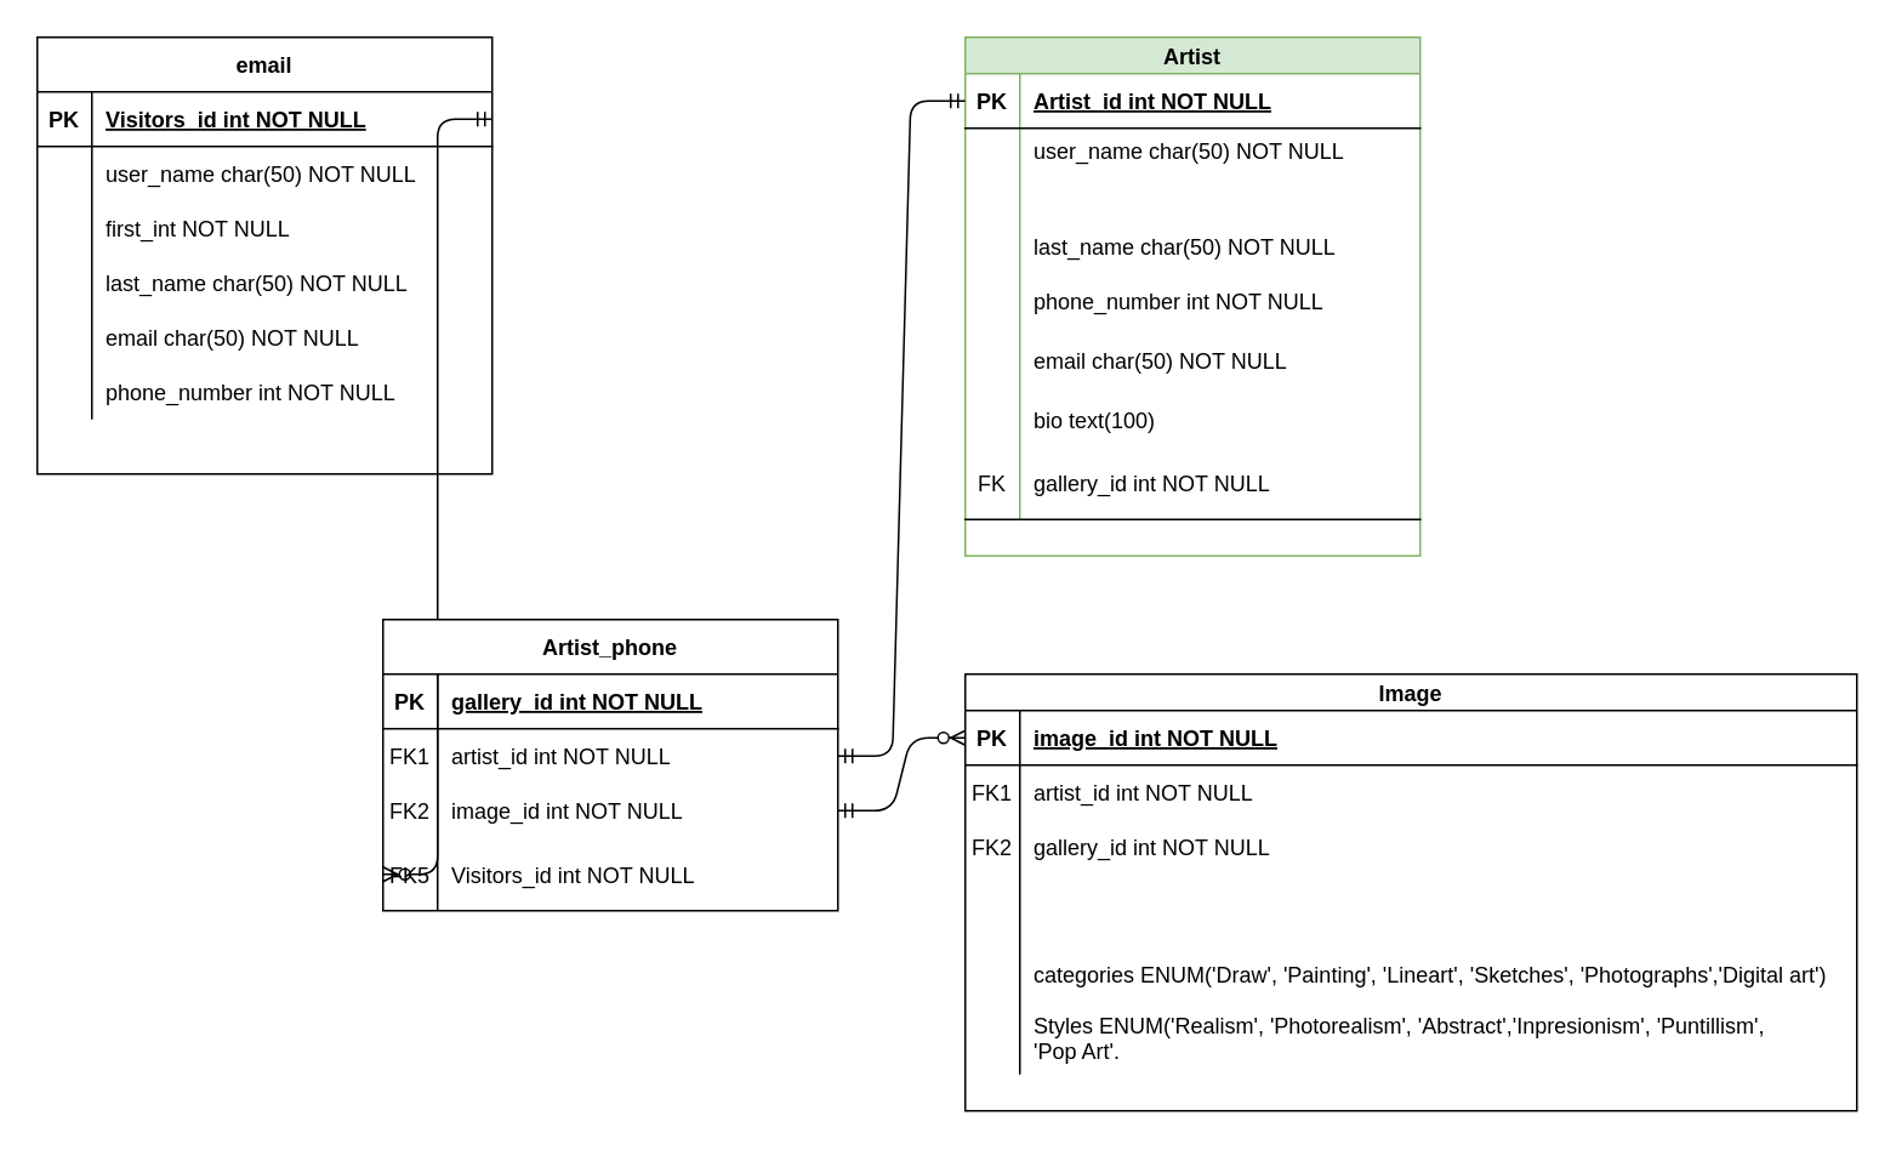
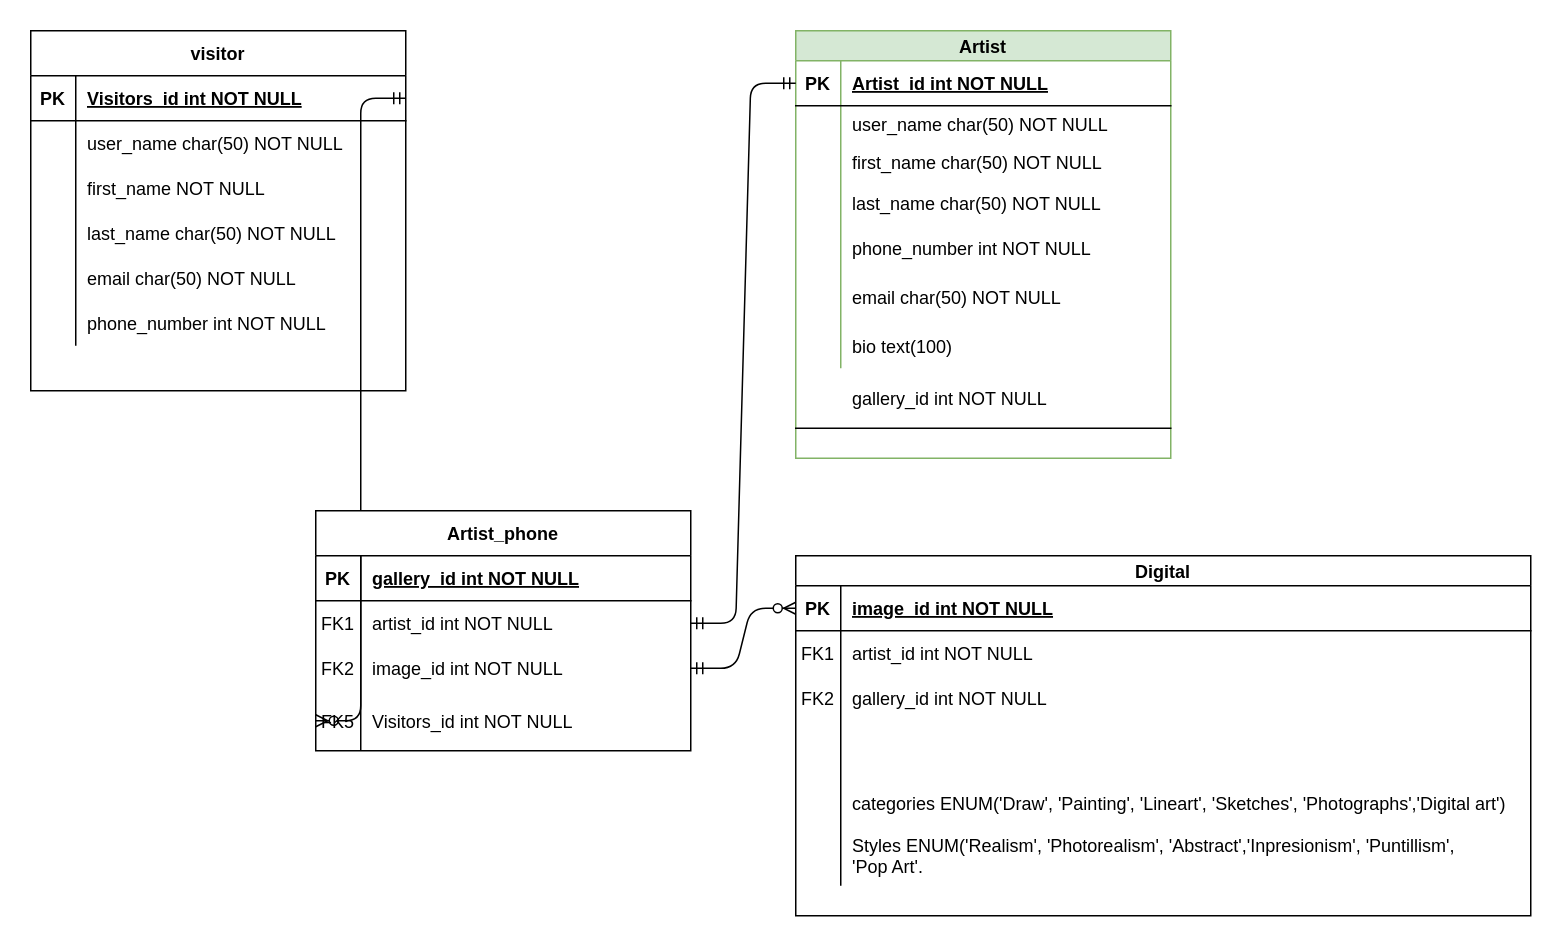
  <mxCell id="0" />
  <mxCell id="1" parent="0" />
  <mxCell id="2" value="Artist" style="shape=table;startSize=20;container=1;collapsible=1;childLayout=tableLayout;fixedRows=1;rowLines=0;fontStyle=1;align=center;resizeLast=1;fillColor=#d5e8d4;strokeColor=#82b366;" parent="1" vertex="1"><mxGeometry x="530" y="20" width="250" height="285" as="geometry" /></mxCell>
  <mxCell id="3" value="" style="shape=partialRectangle;collapsible=0;dropTarget=0;pointerEvents=0;fillColor=none;points=[[0,0.5],[1,0.5]];portConstraint=eastwest;top=0;left=0;right=0;bottom=1;" parent="2" vertex="1"><mxGeometry y="20" width="250" height="30" as="geometry" /></mxCell>
  <mxCell id="4" value="PK" style="shape=partialRectangle;overflow=hidden;connectable=0;fillColor=none;top=0;left=0;bottom=0;right=0;fontStyle=1;" parent="3" vertex="1"><mxGeometry width="30" height="30" as="geometry" /></mxCell>
  <mxCell id="5" value="Artist_id int NOT NULL " style="shape=partialRectangle;overflow=hidden;connectable=0;fillColor=none;top=0;left=0;bottom=0;right=0;align=left;spacingLeft=6;fontStyle=5;" parent="3" vertex="1"><mxGeometry x="30" width="220" height="30" as="geometry" /></mxCell>
  <mxCell id="6" value="" style="shape=partialRectangle;collapsible=0;dropTarget=0;pointerEvents=0;fillColor=none;points=[[0,0.5],[1,0.5]];portConstraint=eastwest;top=0;left=0;right=0;bottom=0;" parent="2" vertex="1"><mxGeometry y="50" width="250" height="25" as="geometry" /></mxCell>
  <mxCell id="7" value="" style="shape=partialRectangle;overflow=hidden;connectable=0;fillColor=none;top=0;left=0;bottom=0;right=0;" parent="6" vertex="1"><mxGeometry width="30" height="25" as="geometry" /></mxCell>
  <mxCell id="8" value="user_name char(50) NOT NULL" style="shape=partialRectangle;overflow=hidden;connectable=0;fillColor=none;top=0;left=0;bottom=0;right=0;align=left;spacingLeft=6;" parent="6" vertex="1"><mxGeometry x="30" width="220" height="25" as="geometry" /></mxCell>
  <mxCell id="9" value="" style="shape=partialRectangle;collapsible=0;dropTarget=0;pointerEvents=0;fillColor=none;points=[[0,0.5],[1,0.5]];portConstraint=eastwest;top=0;left=0;right=0;bottom=0;" parent="2" vertex="1"><mxGeometry y="75" width="250" height="25" as="geometry" /></mxCell>
  <mxCell id="10" value="" style="shape=partialRectangle;overflow=hidden;connectable=0;fillColor=none;top=0;left=0;bottom=0;right=0;" parent="9" vertex="1"><mxGeometry width="30" height="25" as="geometry" /></mxCell>
+ <mxCell id="11" value="first_name char(50) NOT NULL" style="shape=partialRectangle;overflow=hidden;connectable=0;fillColor=none;top=0;left=0;bottom=0;right=0;align=left;spacingLeft=6;" parent="9" vertex="1"><mxGeometry x="30" width="220" height="25" as="geometry" /></mxCell>
  <mxCell id="12" value="" style="shape=partialRectangle;collapsible=0;dropTarget=0;pointerEvents=0;fillColor=none;points=[[0,0.5],[1,0.5]];portConstraint=eastwest;top=0;left=0;right=0;bottom=0;" parent="2" vertex="1"><mxGeometry y="100" width="250" height="30" as="geometry" /></mxCell>
  <mxCell id="13" value="" style="shape=partialRectangle;overflow=hidden;connectable=0;fillColor=none;top=0;left=0;bottom=0;right=0;" parent="12" vertex="1"><mxGeometry width="30" height="30" as="geometry" /></mxCell>
  <mxCell id="14" value="last_name char(50) NOT NULL" style="shape=partialRectangle;overflow=hidden;connectable=0;fillColor=none;top=0;left=0;bottom=0;right=0;align=left;spacingLeft=6;" parent="12" vertex="1"><mxGeometry x="30" width="220" height="30" as="geometry" /></mxCell>
  <mxCell id="15" value="" style="shape=partialRectangle;collapsible=0;dropTarget=0;pointerEvents=0;fillColor=none;points=[[0,0.5],[1,0.5]];portConstraint=eastwest;top=0;left=0;right=0;bottom=0;" parent="2" vertex="1"><mxGeometry y="130" width="250" height="30" as="geometry" /></mxCell>
  <mxCell id="16" value="" style="shape=partialRectangle;overflow=hidden;connectable=0;fillColor=none;top=0;left=0;bottom=0;right=0;" parent="15" vertex="1"><mxGeometry width="30" height="30" as="geometry" /></mxCell>
  <mxCell id="17" value="phone_number int NOT NULL" style="shape=partialRectangle;overflow=hidden;connectable=0;fillColor=none;top=0;left=0;bottom=0;right=0;align=left;spacingLeft=6;" parent="15" vertex="1"><mxGeometry x="30" width="220" height="30" as="geometry" /></mxCell>
  <mxCell id="18" value="" style="shape=partialRectangle;collapsible=0;dropTarget=0;pointerEvents=0;fillColor=none;points=[[0,0.5],[1,0.5]];portConstraint=eastwest;top=0;left=0;right=0;bottom=0;" parent="2" vertex="1"><mxGeometry y="160" width="250" height="35" as="geometry" /></mxCell>
  <mxCell id="19" value="" style="shape=partialRectangle;overflow=hidden;connectable=0;fillColor=none;top=0;left=0;bottom=0;right=0;" parent="18" vertex="1"><mxGeometry width="30" height="35" as="geometry" /></mxCell>
  <mxCell id="20" value="email char(50) NOT NULL" style="shape=partialRectangle;overflow=hidden;connectable=0;fillColor=none;top=0;left=0;bottom=0;right=0;align=left;spacingLeft=6;" parent="18" vertex="1"><mxGeometry x="30" width="220" height="35" as="geometry" /></mxCell>
  <mxCell id="21" value="" style="shape=partialRectangle;collapsible=0;dropTarget=0;pointerEvents=0;fillColor=none;points=[[0,0.5],[1,0.5]];portConstraint=eastwest;top=0;left=0;right=0;bottom=0;" parent="2" vertex="1"><mxGeometry y="195" width="250" height="30" as="geometry" /></mxCell>
  <mxCell id="22" value="" style="shape=partialRectangle;overflow=hidden;connectable=0;fillColor=none;top=0;left=0;bottom=0;right=0;" parent="21" vertex="1"><mxGeometry width="30" height="30" as="geometry" /></mxCell>
  <mxCell id="23" value="bio text(100) " style="shape=partialRectangle;overflow=hidden;connectable=0;fillColor=none;top=0;left=0;bottom=0;right=0;align=left;spacingLeft=6;" parent="21" vertex="1"><mxGeometry x="30" width="220" height="30" as="geometry" /></mxCell>
  <mxCell id="24" value="" style="shape=partialRectangle;collapsible=0;dropTarget=0;pointerEvents=0;fillColor=none;points=[[0,0.5],[1,0.5]];portConstraint=eastwest;top=0;left=0;right=0;bottom=1;" parent="2" vertex="1"><mxGeometry y="225" width="250" height="40" as="geometry" /></mxCell>
- <mxCell id="25" value="FK" style="shape=partialRectangle;overflow=hidden;connectable=0;fillColor=none;top=0;left=0;bottom=0;right=0;fontStyle=0;" parent="24" vertex="1"><mxGeometry width="30" height="40" as="geometry" /></mxCell>
  <mxCell id="26" value="gallery_id int NOT NULL" style="shape=partialRectangle;overflow=hidden;connectable=0;fillColor=none;top=0;left=0;bottom=0;right=0;align=left;spacingLeft=6;fontStyle=0;" parent="24" vertex="1"><mxGeometry x="30" width="220" height="40" as="geometry" /></mxCell>
  <mxCell id="27" value="" style="edgeStyle=entityRelationEdgeStyle;fontSize=12;html=1;endArrow=ERmandOne;startArrow=ERmandOne;entryX=0;entryY=0.5;entryDx=0;entryDy=0;exitX=1;exitY=0.5;exitDx=0;exitDy=0;" parent="1" source="53" target="3" edge="1"><mxGeometry width="100" height="100" relative="1" as="geometry"><mxPoint x="330" y="420" as="sourcePoint" /><mxPoint x="450" y="305" as="targetPoint" /></mxGeometry></mxCell>
- <mxCell id="28" value="email" style="shape=table;startSize=30;container=1;collapsible=1;childLayout=tableLayout;fixedRows=1;rowLines=0;fontStyle=1;align=center;resizeLast=1;" parent="1" vertex="1"><mxGeometry x="20" y="20" width="250" height="240" as="geometry" /></mxCell>
+ <mxCell id="28" value="visitor" style="shape=table;startSize=30;container=1;collapsible=1;childLayout=tableLayout;fixedRows=1;rowLines=0;fontStyle=1;align=center;resizeLast=1;" parent="1" vertex="1"><mxGeometry x="20" y="20" width="250" height="240" as="geometry" /></mxCell>
  <mxCell id="29" value="" style="shape=partialRectangle;collapsible=0;dropTarget=0;pointerEvents=0;fillColor=none;points=[[0,0.5],[1,0.5]];portConstraint=eastwest;top=0;left=0;right=0;bottom=1;" parent="28" vertex="1"><mxGeometry y="30" width="250" height="30" as="geometry" /></mxCell>
  <mxCell id="30" value="PK" style="shape=partialRectangle;overflow=hidden;connectable=0;fillColor=none;top=0;left=0;bottom=0;right=0;fontStyle=1;" parent="29" vertex="1"><mxGeometry width="30" height="30" as="geometry" /></mxCell>
  <mxCell id="31" value="Visitors_id int NOT NULL " style="shape=partialRectangle;overflow=hidden;connectable=0;fillColor=none;top=0;left=0;bottom=0;right=0;align=left;spacingLeft=6;fontStyle=5;" parent="29" vertex="1"><mxGeometry x="30" width="220" height="30" as="geometry" /></mxCell>
  <mxCell id="32" value="" style="shape=partialRectangle;collapsible=0;dropTarget=0;pointerEvents=0;fillColor=none;points=[[0,0.5],[1,0.5]];portConstraint=eastwest;top=0;left=0;right=0;bottom=0;" parent="28" vertex="1"><mxGeometry y="60" width="250" height="30" as="geometry" /></mxCell>
  <mxCell id="33" value="" style="shape=partialRectangle;overflow=hidden;connectable=0;fillColor=none;top=0;left=0;bottom=0;right=0;" parent="32" vertex="1"><mxGeometry width="30" height="30" as="geometry" /></mxCell>
  <mxCell id="34" value="user_name char(50) NOT NULL" style="shape=partialRectangle;overflow=hidden;connectable=0;fillColor=none;top=0;left=0;bottom=0;right=0;align=left;spacingLeft=6;" parent="32" vertex="1"><mxGeometry x="30" width="220" height="30" as="geometry" /></mxCell>
  <mxCell id="35" value="" style="shape=partialRectangle;collapsible=0;dropTarget=0;pointerEvents=0;fillColor=none;points=[[0,0.5],[1,0.5]];portConstraint=eastwest;top=0;left=0;right=0;bottom=0;" parent="28" vertex="1"><mxGeometry y="90" width="250" height="30" as="geometry" /></mxCell>
  <mxCell id="36" value="" style="shape=partialRectangle;overflow=hidden;connectable=0;fillColor=none;top=0;left=0;bottom=0;right=0;" parent="35" vertex="1"><mxGeometry width="30" height="30" as="geometry" /></mxCell>
- <mxCell id="37" value="first_int NOT NULL" style="shape=partialRectangle;overflow=hidden;connectable=0;fillColor=none;top=0;left=0;bottom=0;right=0;align=left;spacingLeft=6;" parent="35" vertex="1"><mxGeometry x="30" width="220" height="30" as="geometry" /></mxCell>
+ <mxCell id="37" value="first_name NOT NULL" style="shape=partialRectangle;overflow=hidden;connectable=0;fillColor=none;top=0;left=0;bottom=0;right=0;align=left;spacingLeft=6;" parent="35" vertex="1"><mxGeometry x="30" width="220" height="30" as="geometry" /></mxCell>
  <mxCell id="38" value="" style="shape=partialRectangle;collapsible=0;dropTarget=0;pointerEvents=0;fillColor=none;points=[[0,0.5],[1,0.5]];portConstraint=eastwest;top=0;left=0;right=0;bottom=0;" parent="28" vertex="1"><mxGeometry y="120" width="250" height="30" as="geometry" /></mxCell>
  <mxCell id="39" value="" style="shape=partialRectangle;overflow=hidden;connectable=0;fillColor=none;top=0;left=0;bottom=0;right=0;" parent="38" vertex="1"><mxGeometry width="30" height="30" as="geometry" /></mxCell>
  <mxCell id="40" value="last_name char(50) NOT NULL" style="shape=partialRectangle;overflow=hidden;connectable=0;fillColor=none;top=0;left=0;bottom=0;right=0;align=left;spacingLeft=6;" parent="38" vertex="1"><mxGeometry x="30" width="220" height="30" as="geometry" /></mxCell>
  <mxCell id="41" value="" style="shape=partialRectangle;collapsible=0;dropTarget=0;pointerEvents=0;fillColor=none;points=[[0,0.5],[1,0.5]];portConstraint=eastwest;top=0;left=0;right=0;bottom=0;" parent="28" vertex="1"><mxGeometry y="150" width="250" height="30" as="geometry" /></mxCell>
  <mxCell id="42" value="" style="shape=partialRectangle;overflow=hidden;connectable=0;fillColor=none;top=0;left=0;bottom=0;right=0;" parent="41" vertex="1"><mxGeometry width="30" height="30" as="geometry" /></mxCell>
  <mxCell id="43" value="email char(50) NOT NULL" style="shape=partialRectangle;overflow=hidden;connectable=0;fillColor=none;top=0;left=0;bottom=0;right=0;align=left;spacingLeft=6;" parent="41" vertex="1"><mxGeometry x="30" width="220" height="30" as="geometry" /></mxCell>
  <mxCell id="44" value="" style="shape=partialRectangle;collapsible=0;dropTarget=0;pointerEvents=0;fillColor=none;points=[[0,0.5],[1,0.5]];portConstraint=eastwest;top=0;left=0;right=0;bottom=0;" parent="28" vertex="1"><mxGeometry y="180" width="250" height="30" as="geometry" /></mxCell>
  <mxCell id="45" value="" style="shape=partialRectangle;overflow=hidden;connectable=0;fillColor=none;top=0;left=0;bottom=0;right=0;" parent="44" vertex="1"><mxGeometry width="30" height="30" as="geometry" /></mxCell>
  <mxCell id="46" value="phone_number int NOT NULL" style="shape=partialRectangle;overflow=hidden;connectable=0;fillColor=none;top=0;left=0;bottom=0;right=0;align=left;spacingLeft=6;" parent="44" vertex="1"><mxGeometry x="30" width="220" height="30" as="geometry" /></mxCell>
  <mxCell id="47" value="" style="edgeStyle=entityRelationEdgeStyle;fontSize=12;html=1;endArrow=ERzeroToMany;startArrow=ERmandOne;strokeColor=#000000;entryX=0;entryY=0.5;entryDx=0;entryDy=0;exitX=1;exitY=0.5;exitDx=0;exitDy=0;" parent="1" source="56" target="63" edge="1"><mxGeometry width="100" height="100" relative="1" as="geometry"><mxPoint x="400" y="700" as="sourcePoint" /><mxPoint x="220" y="620" as="targetPoint" /></mxGeometry></mxCell>
  <mxCell id="48" value="" style="edgeStyle=entityRelationEdgeStyle;fontSize=12;html=1;endArrow=ERzeroToMany;startArrow=ERmandOne;strokeColor=#000000;entryX=0;entryY=0.5;entryDx=0;entryDy=0;exitX=1;exitY=0.5;exitDx=0;exitDy=0;" parent="1" source="29" target="59" edge="1"><mxGeometry width="100" height="100" relative="1" as="geometry"><mxPoint x="120" y="490" as="sourcePoint" /><mxPoint x="170" y="360" as="targetPoint" /></mxGeometry></mxCell>
  <mxCell id="49" value="Artist_phone" style="shape=table;startSize=30;container=1;collapsible=1;childLayout=tableLayout;fixedRows=1;rowLines=0;fontStyle=1;align=center;resizeLast=1;" parent="1" vertex="1"><mxGeometry x="210" y="340" width="250" height="160" as="geometry" /></mxCell>
  <mxCell id="50" value="" style="shape=partialRectangle;collapsible=0;dropTarget=0;pointerEvents=0;fillColor=none;points=[[0,0.5],[1,0.5]];portConstraint=eastwest;top=0;left=0;right=0;bottom=1;" parent="49" vertex="1"><mxGeometry y="30" width="250" height="30" as="geometry" /></mxCell>
  <mxCell id="51" value="PK" style="shape=partialRectangle;overflow=hidden;connectable=0;fillColor=none;top=0;left=0;bottom=0;right=0;fontStyle=1;" parent="50" vertex="1"><mxGeometry width="30" height="30" as="geometry" /></mxCell>
  <mxCell id="52" value="gallery_id int NOT NULL " style="shape=partialRectangle;overflow=hidden;connectable=0;fillColor=none;top=0;left=0;bottom=0;right=0;align=left;spacingLeft=6;fontStyle=5;" parent="50" vertex="1"><mxGeometry x="30" width="220" height="30" as="geometry" /></mxCell>
  <mxCell id="53" value="" style="shape=partialRectangle;collapsible=0;dropTarget=0;pointerEvents=0;fillColor=none;points=[[0,0.5],[1,0.5]];portConstraint=eastwest;top=0;left=0;right=0;bottom=0;" parent="49" vertex="1"><mxGeometry y="60" width="250" height="30" as="geometry" /></mxCell>
  <mxCell id="54" value="FK1" style="shape=partialRectangle;overflow=hidden;connectable=0;fillColor=none;top=0;left=0;bottom=0;right=0;" parent="53" vertex="1"><mxGeometry width="30" height="30" as="geometry" /></mxCell>
  <mxCell id="55" value="artist_id int NOT NULL" style="shape=partialRectangle;overflow=hidden;connectable=0;fillColor=none;top=0;left=0;bottom=0;right=0;align=left;spacingLeft=6;" parent="53" vertex="1"><mxGeometry x="30" width="220" height="30" as="geometry" /></mxCell>
  <mxCell id="56" value="" style="shape=partialRectangle;collapsible=0;dropTarget=0;pointerEvents=0;fillColor=none;points=[[0,0.5],[1,0.5]];portConstraint=eastwest;top=0;left=0;right=0;bottom=0;" parent="49" vertex="1"><mxGeometry y="90" width="250" height="30" as="geometry" /></mxCell>
  <mxCell id="57" value="FK2" style="shape=partialRectangle;overflow=hidden;connectable=0;fillColor=none;top=0;left=0;bottom=0;right=0;" parent="56" vertex="1"><mxGeometry width="30" height="30" as="geometry" /></mxCell>
  <mxCell id="58" value="image_id int NOT NULL" style="shape=partialRectangle;overflow=hidden;connectable=0;fillColor=none;top=0;left=0;bottom=0;right=0;align=left;spacingLeft=6;" parent="56" vertex="1"><mxGeometry x="30" width="220" height="30" as="geometry" /></mxCell>
  <mxCell id="59" value="" style="shape=partialRectangle;collapsible=0;dropTarget=0;pointerEvents=0;fillColor=none;points=[[0,0.5],[1,0.5]];portConstraint=eastwest;top=0;left=0;right=0;bottom=0;" parent="49" vertex="1"><mxGeometry y="120" width="250" height="40" as="geometry" /></mxCell>
  <mxCell id="60" value="FK5" style="shape=partialRectangle;overflow=hidden;connectable=0;fillColor=none;top=0;left=0;bottom=0;right=0;" parent="59" vertex="1"><mxGeometry width="30" height="40" as="geometry" /></mxCell>
  <mxCell id="61" value="Visitors_id int NOT NULL" style="shape=partialRectangle;overflow=hidden;connectable=0;fillColor=none;top=0;left=0;bottom=0;right=0;align=left;spacingLeft=6;" parent="59" vertex="1"><mxGeometry x="30" width="220" height="40" as="geometry" /></mxCell>
- <mxCell id="62" value="Image" style="shape=table;startSize=20;container=1;collapsible=1;childLayout=tableLayout;fixedRows=1;rowLines=0;fontStyle=1;align=center;resizeLast=1;" parent="1" vertex="1"><mxGeometry x="530" y="370" width="490" height="240" as="geometry" /></mxCell>
+ <mxCell id="62" value="Digital" style="shape=table;startSize=20;container=1;collapsible=1;childLayout=tableLayout;fixedRows=1;rowLines=0;fontStyle=1;align=center;resizeLast=1;" parent="1" vertex="1"><mxGeometry x="530" y="370" width="490" height="240" as="geometry" /></mxCell>
  <mxCell id="63" value="" style="shape=partialRectangle;collapsible=0;dropTarget=0;pointerEvents=0;fillColor=none;points=[[0,0.5],[1,0.5]];portConstraint=eastwest;top=0;left=0;right=0;bottom=1;" parent="62" vertex="1"><mxGeometry y="20" width="490" height="30" as="geometry" /></mxCell>
  <mxCell id="64" value="PK" style="shape=partialRectangle;overflow=hidden;connectable=0;fillColor=none;top=0;left=0;bottom=0;right=0;fontStyle=1;" parent="63" vertex="1"><mxGeometry width="30" height="30" as="geometry" /></mxCell>
  <mxCell id="65" value="image_id int NOT NULL " style="shape=partialRectangle;overflow=hidden;connectable=0;fillColor=none;top=0;left=0;bottom=0;right=0;align=left;spacingLeft=6;fontStyle=5;" parent="63" vertex="1"><mxGeometry x="30" width="460" height="30" as="geometry" /></mxCell>
  <mxCell id="66" value="" style="shape=partialRectangle;collapsible=0;dropTarget=0;pointerEvents=0;fillColor=none;points=[[0,0.5],[1,0.5]];portConstraint=eastwest;top=0;left=0;right=0;bottom=0;" parent="62" vertex="1"><mxGeometry y="50" width="490" height="30" as="geometry" /></mxCell>
  <mxCell id="67" value="FK1" style="shape=partialRectangle;overflow=hidden;connectable=0;fillColor=none;top=0;left=0;bottom=0;right=0;" parent="66" vertex="1"><mxGeometry width="30" height="30" as="geometry" /></mxCell>
  <mxCell id="68" value="artist_id int NOT NULL" style="shape=partialRectangle;overflow=hidden;connectable=0;fillColor=none;top=0;left=0;bottom=0;right=0;align=left;spacingLeft=6;" parent="66" vertex="1"><mxGeometry x="30" width="460" height="30" as="geometry" /></mxCell>
  <mxCell id="69" value="" style="shape=partialRectangle;collapsible=0;dropTarget=0;pointerEvents=0;fillColor=none;points=[[0,0.5],[1,0.5]];portConstraint=eastwest;top=0;left=0;right=0;bottom=0;" parent="62" vertex="1"><mxGeometry y="80" width="490" height="30" as="geometry" /></mxCell>
  <mxCell id="70" value="FK2" style="shape=partialRectangle;overflow=hidden;connectable=0;fillColor=none;top=0;left=0;bottom=0;right=0;" parent="69" vertex="1"><mxGeometry width="30" height="30" as="geometry" /></mxCell>
  <mxCell id="71" value="gallery_id int NOT NULL" style="shape=partialRectangle;overflow=hidden;connectable=0;fillColor=none;top=0;left=0;bottom=0;right=0;align=left;spacingLeft=6;" parent="69" vertex="1"><mxGeometry x="30" width="460" height="30" as="geometry" /></mxCell>
  <mxCell id="72" value="" style="shape=partialRectangle;collapsible=0;dropTarget=0;pointerEvents=0;fillColor=none;points=[[0,0.5],[1,0.5]];portConstraint=eastwest;top=0;left=0;right=0;bottom=0;" parent="62" vertex="1"><mxGeometry y="110" width="490" height="40" as="geometry" /></mxCell>
  <mxCell id="73" value="" style="shape=partialRectangle;overflow=hidden;connectable=0;fillColor=none;top=0;left=0;bottom=0;right=0;" parent="72" vertex="1"><mxGeometry width="30" height="40" as="geometry" /></mxCell>
  <mxCell id="74" value="" style="shape=partialRectangle;collapsible=0;dropTarget=0;pointerEvents=0;fillColor=none;points=[[0,0.5],[1,0.5]];portConstraint=eastwest;top=0;left=0;right=0;bottom=0;" parent="62" vertex="1"><mxGeometry y="150" width="490" height="30" as="geometry" /></mxCell>
  <mxCell id="75" value="" style="shape=partialRectangle;overflow=hidden;connectable=0;fillColor=none;top=0;left=0;bottom=0;right=0;" parent="74" vertex="1"><mxGeometry width="30" height="30" as="geometry" /></mxCell>
  <mxCell id="76" value="categories ENUM('Draw', 'Painting', 'Lineart', 'Sketches', 'Photographs','Digital art')" style="shape=partialRectangle;overflow=hidden;connectable=0;fillColor=none;top=0;left=0;bottom=0;right=0;align=left;spacingLeft=6;" parent="74" vertex="1"><mxGeometry x="30" width="460" height="30" as="geometry" /></mxCell>
  <mxCell id="77" value="" style="shape=partialRectangle;collapsible=0;dropTarget=0;pointerEvents=0;fillColor=none;points=[[0,0.5],[1,0.5]];portConstraint=eastwest;top=0;left=0;right=0;bottom=0;" parent="62" vertex="1"><mxGeometry y="180" width="490" height="40" as="geometry" /></mxCell>
  <mxCell id="78" value="" style="shape=partialRectangle;overflow=hidden;connectable=0;fillColor=none;top=0;left=0;bottom=0;right=0;" parent="77" vertex="1"><mxGeometry width="30" height="40" as="geometry" /></mxCell>
  <mxCell id="79" value="Styles ENUM('Realism', 'Photorealism', 'Abstract','Inpresionism', 'Puntillism', &#10;'Pop Art'." style="shape=partialRectangle;overflow=hidden;connectable=0;fillColor=none;top=0;left=0;bottom=0;right=0;align=left;spacingLeft=6;" parent="77" vertex="1"><mxGeometry x="30" width="460" height="40" as="geometry" /></mxCell>
